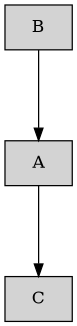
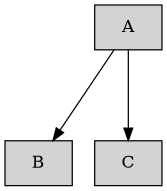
  digraph {
    nodesep=0.25
    node [fillcolor=lightgray shape=box style=filled]
    edge [minlen=2]
    A
    B
    C
-   B -> A [weight=2]
+   A -> B [weight=2]
    A -> C [weight=3]
  }
